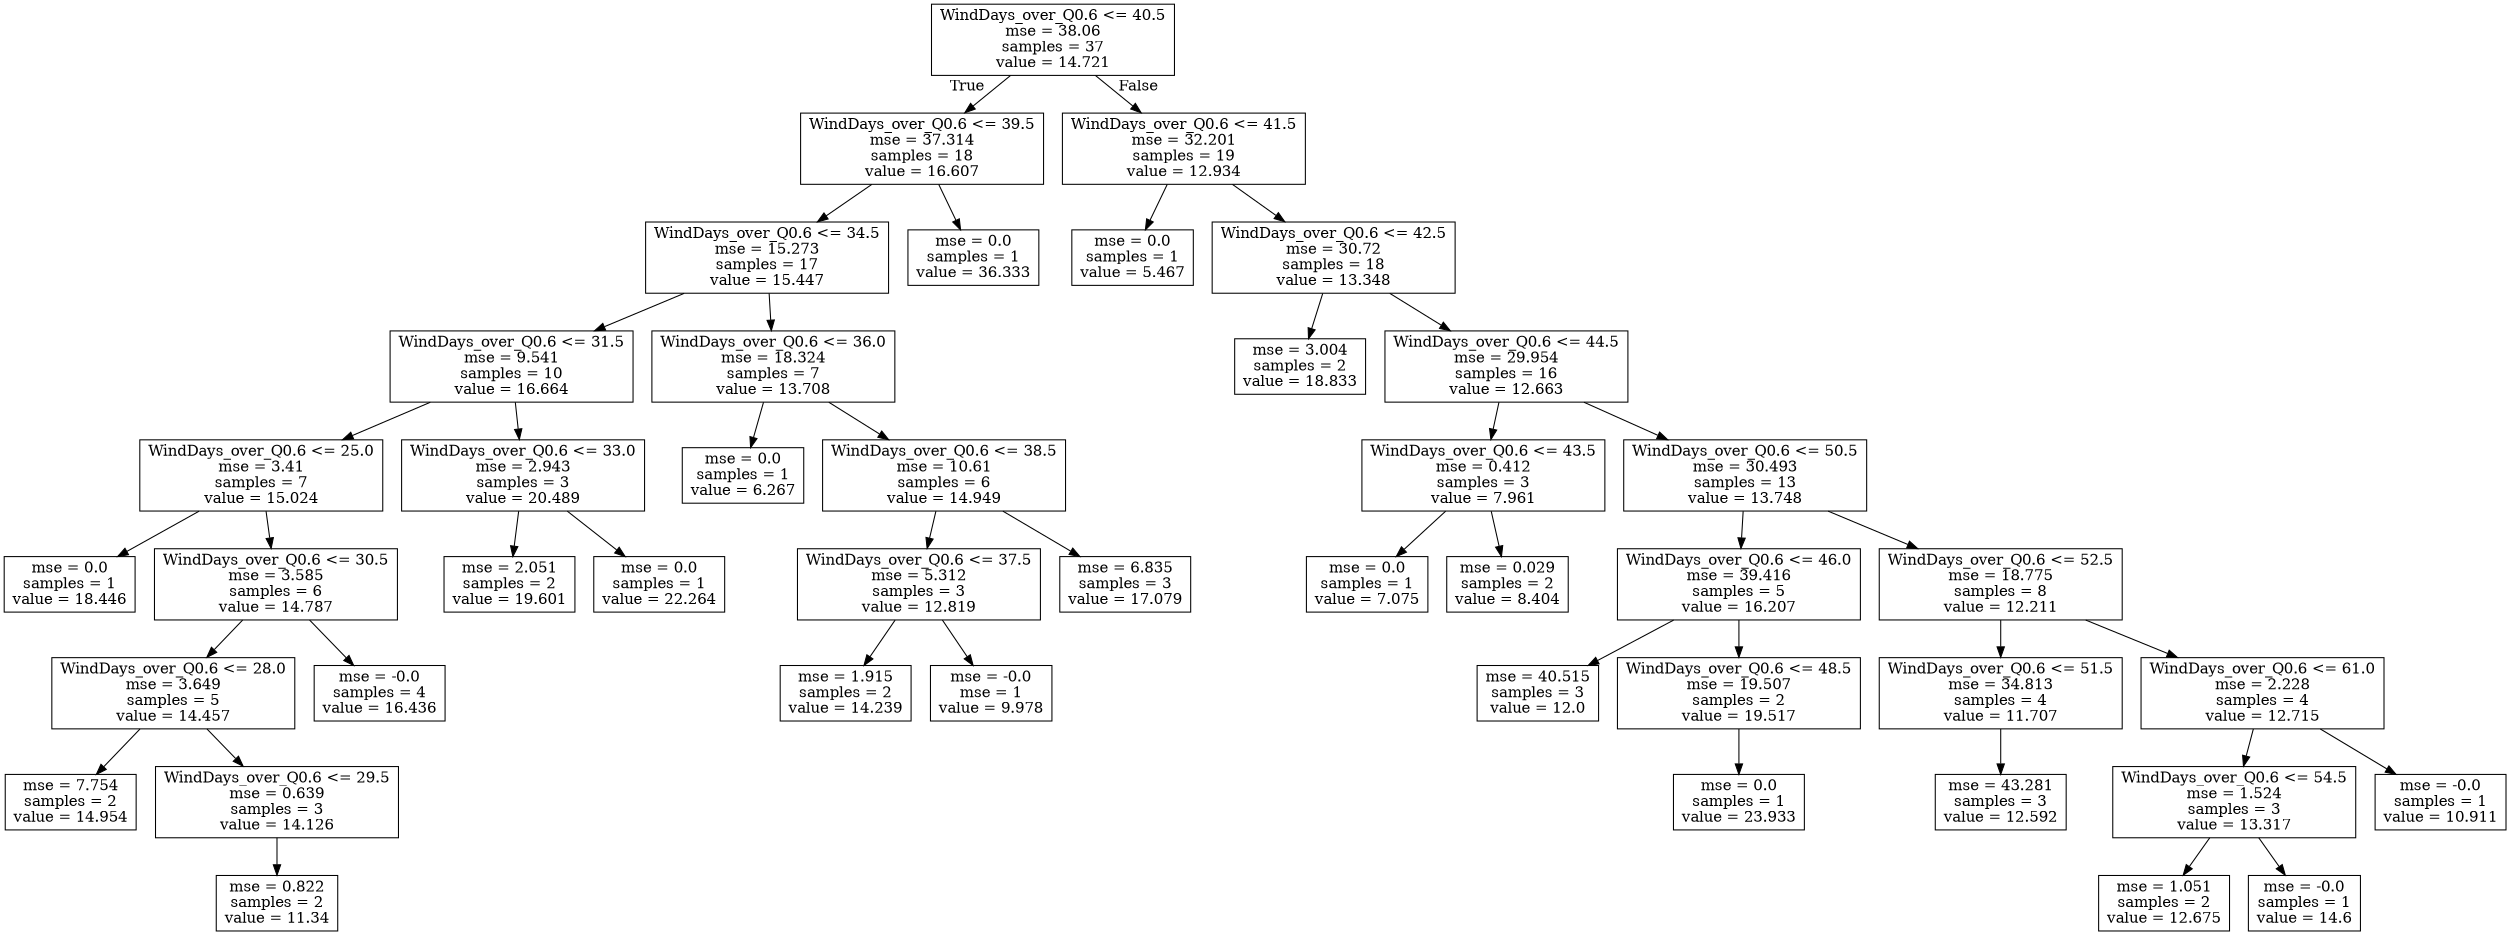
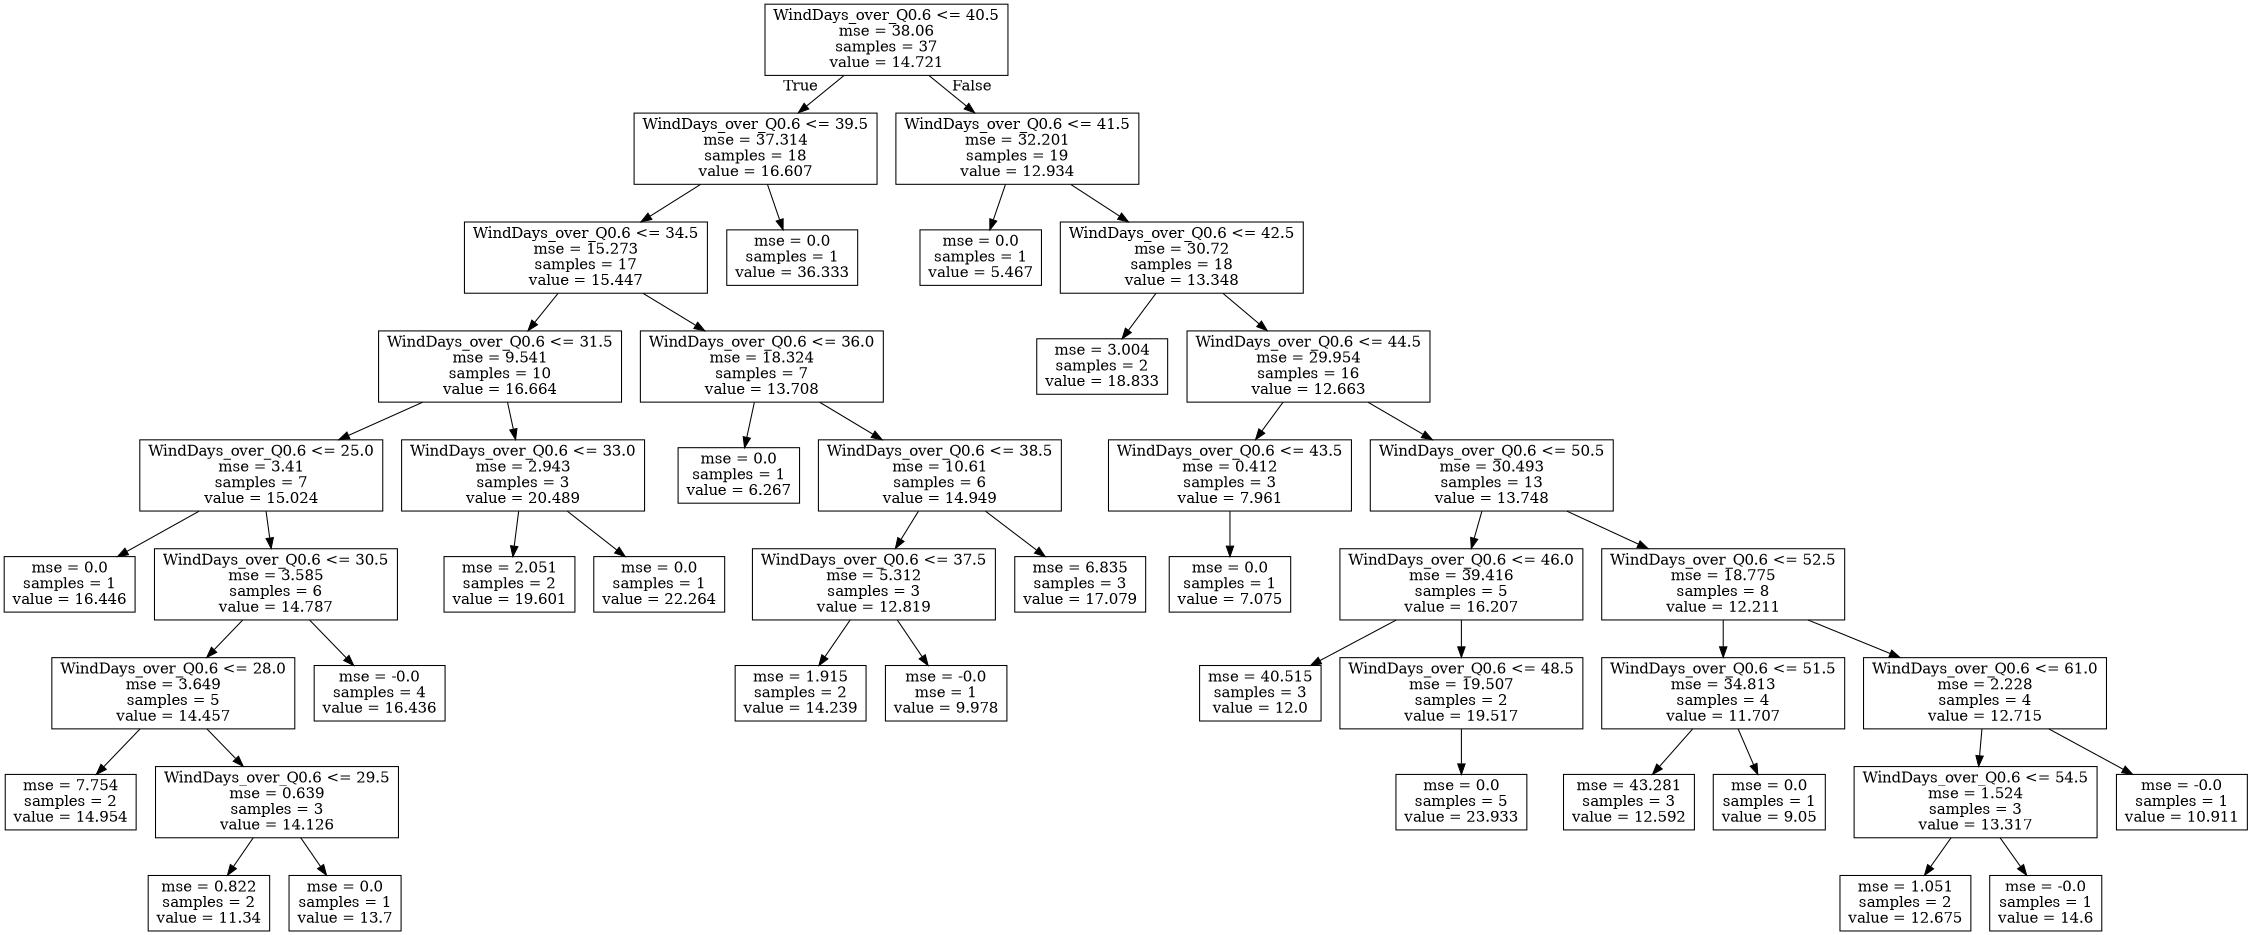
  digraph {
    node [shape=box]
    n1 [label="WindDays_over_Q0.6 <= 40.5\nmse = 38.06\nsamples = 37\nvalue = 14.721"]
    n2 [label="WindDays_over_Q0.6 <= 39.5\nmse = 37.314\nsamples = 18\nvalue = 16.607"]
    n3 [label="WindDays_over_Q0.6 <= 41.5\nmse = 32.201\nsamples = 19\nvalue = 12.934"]
    n4 [label="WindDays_over_Q0.6 <= 34.5\nmse = 15.273\nsamples = 17\nvalue = 15.447"]
    n5 [label="mse = 0.0\nsamples = 1\nvalue = 36.333"]
    n6 [label="mse = 0.0\nsamples = 1\nvalue = 5.467"]
    n7 [label="WindDays_over_Q0.6 <= 42.5\nmse = 30.72\nsamples = 18\nvalue = 13.348"]
    n8 [label="WindDays_over_Q0.6 <= 31.5\nmse = 9.541\nsamples = 10\nvalue = 16.664"]
    n9 [label="WindDays_over_Q0.6 <= 36.0\nmse = 18.324\nsamples = 7\nvalue = 13.708"]
    n10 [label="WindDays_over_Q0.6 <= 25.0\nmse = 3.41\nsamples = 7\nvalue = 15.024"]
    n11 [label="WindDays_over_Q0.6 <= 33.0\nmse = 2.943\nsamples = 3\nvalue = 20.489"]
    n12 [label="mse = 0.0\nsamples = 1\nvalue = 6.267"]
    n13 [label="WindDays_over_Q0.6 <= 38.5\nmse = 10.61\nsamples = 6\nvalue = 14.949"]
-   n14 [label="mse = 0.0\nsamples = 1\nvalue = 18.446"]
+   n14 [label="mse = 0.0\nsamples = 1\nvalue = 16.446"]
    n15 [label="WindDays_over_Q0.6 <= 30.5\nmse = 3.585\nsamples = 6\nvalue = 14.787"]
    n16 [label="mse = 2.051\nsamples = 2\nvalue = 19.601"]
    n17 [label="mse = 0.0\nsamples = 1\nvalue = 22.264"]
    n18 [label="WindDays_over_Q0.6 <= 28.0\nmse = 3.649\nsamples = 5\nvalue = 14.457"]
    n19 [label="mse = -0.0\nsamples = 4\nvalue = 16.436"]
    n20 [label="mse = 7.754\nsamples = 2\nvalue = 14.954"]
    n21 [label="WindDays_over_Q0.6 <= 29.5\nmse = 0.639\nsamples = 3\nvalue = 14.126"]
    n22 [label="mse = 0.822\nsamples = 2\nvalue = 11.34"]
+   n23 [label="mse = 0.0\nsamples = 1\nvalue = 13.7"]
    n24 [label="WindDays_over_Q0.6 <= 37.5\nmse = 5.312\nsamples = 3\nvalue = 12.819"]
    n25 [label="mse = 6.835\nsamples = 3\nvalue = 17.079"]
    n26 [label="mse = 1.915\nsamples = 2\nvalue = 14.239"]
    n27 [label="mse = -0.0\nmse = 1\nvalue = 9.978"]
    n28 [label="mse = 3.004\nsamples = 2\nvalue = 18.833"]
    n29 [label="WindDays_over_Q0.6 <= 44.5\nmse = 29.954\nsamples = 16\nvalue = 12.663"]
    n30 [label="WindDays_over_Q0.6 <= 43.5\nmse = 0.412\nsamples = 3\nvalue = 7.961"]
    n31 [label="WindDays_over_Q0.6 <= 50.5\nmse = 30.493\nsamples = 13\nvalue = 13.748"]
    n32 [label="mse = 0.0\nsamples = 1\nvalue = 7.075"]
-   n33 [label="mse = 0.029\nsamples = 2\nvalue = 8.404"]
    n34 [label="WindDays_over_Q0.6 <= 46.0\nmse = 39.416\nsamples = 5\nvalue = 16.207"]
    n35 [label="WindDays_over_Q0.6 <= 52.5\nmse = 18.775\nsamples = 8\nvalue = 12.211"]
    n36 [label="mse = 40.515\nsamples = 3\nvalue = 12.0"]
    n37 [label="WindDays_over_Q0.6 <= 48.5\nmse = 19.507\nsamples = 2\nvalue = 19.517"]
    n38 [label="WindDays_over_Q0.6 <= 51.5\nmse = 34.813\nsamples = 4\nvalue = 11.707"]
    n39 [label="WindDays_over_Q0.6 <= 61.0\nmse = 2.228\nsamples = 4\nvalue = 12.715"]
-   n40 [label="mse = 0.0\nsamples = 1\nvalue = 23.933"]
+   n40 [label="mse = 0.0\nsamples = 5\nvalue = 23.933"]
    n41 [label="mse = 43.281\nsamples = 3\nvalue = 12.592"]
+   n42 [label="mse = 0.0\nsamples = 1\nvalue = 9.05"]
    n43 [label="WindDays_over_Q0.6 <= 54.5\nmse = 1.524\nsamples = 3\nvalue = 13.317"]
    n44 [label="mse = -0.0\nsamples = 1\nvalue = 10.911"]
    n45 [label="mse = 1.051\nsamples = 2\nvalue = 12.675"]
    n46 [label="mse = -0.0\nsamples = 1\nvalue = 14.6"]
    n1 -> n2 [headlabel=True labelangle=45 labeldistance=2.5]
    n1 -> n3 [headlabel=False labelangle=-45 labeldistance=2.5]
    n2 -> n4
    n2 -> n5
    n3 -> n6
    n3 -> n7
    n4 -> n8
    n4 -> n9
    n7 -> n28
    n7 -> n29
    n8 -> n10
    n8 -> n11
    n9 -> n12
    n9 -> n13
    n10 -> n14
    n10 -> n15
    n11 -> n16
    n11 -> n17
    n13 -> n24
    n13 -> n25
    n15 -> n18
    n15 -> n19
    n18 -> n20
    n18 -> n21
    n21 -> n22
+   n21 -> n23
    n24 -> n26
    n24 -> n27
    n29 -> n30
    n29 -> n31
    n30 -> n32
-   n30 -> n33
    n31 -> n34
    n31 -> n35
    n34 -> n36
    n34 -> n37
    n35 -> n38
    n35 -> n39
    n37 -> n40
    n38 -> n41
+   n38 -> n42
    n39 -> n43
    n39 -> n44
    n43 -> n45
    n43 -> n46
  }
